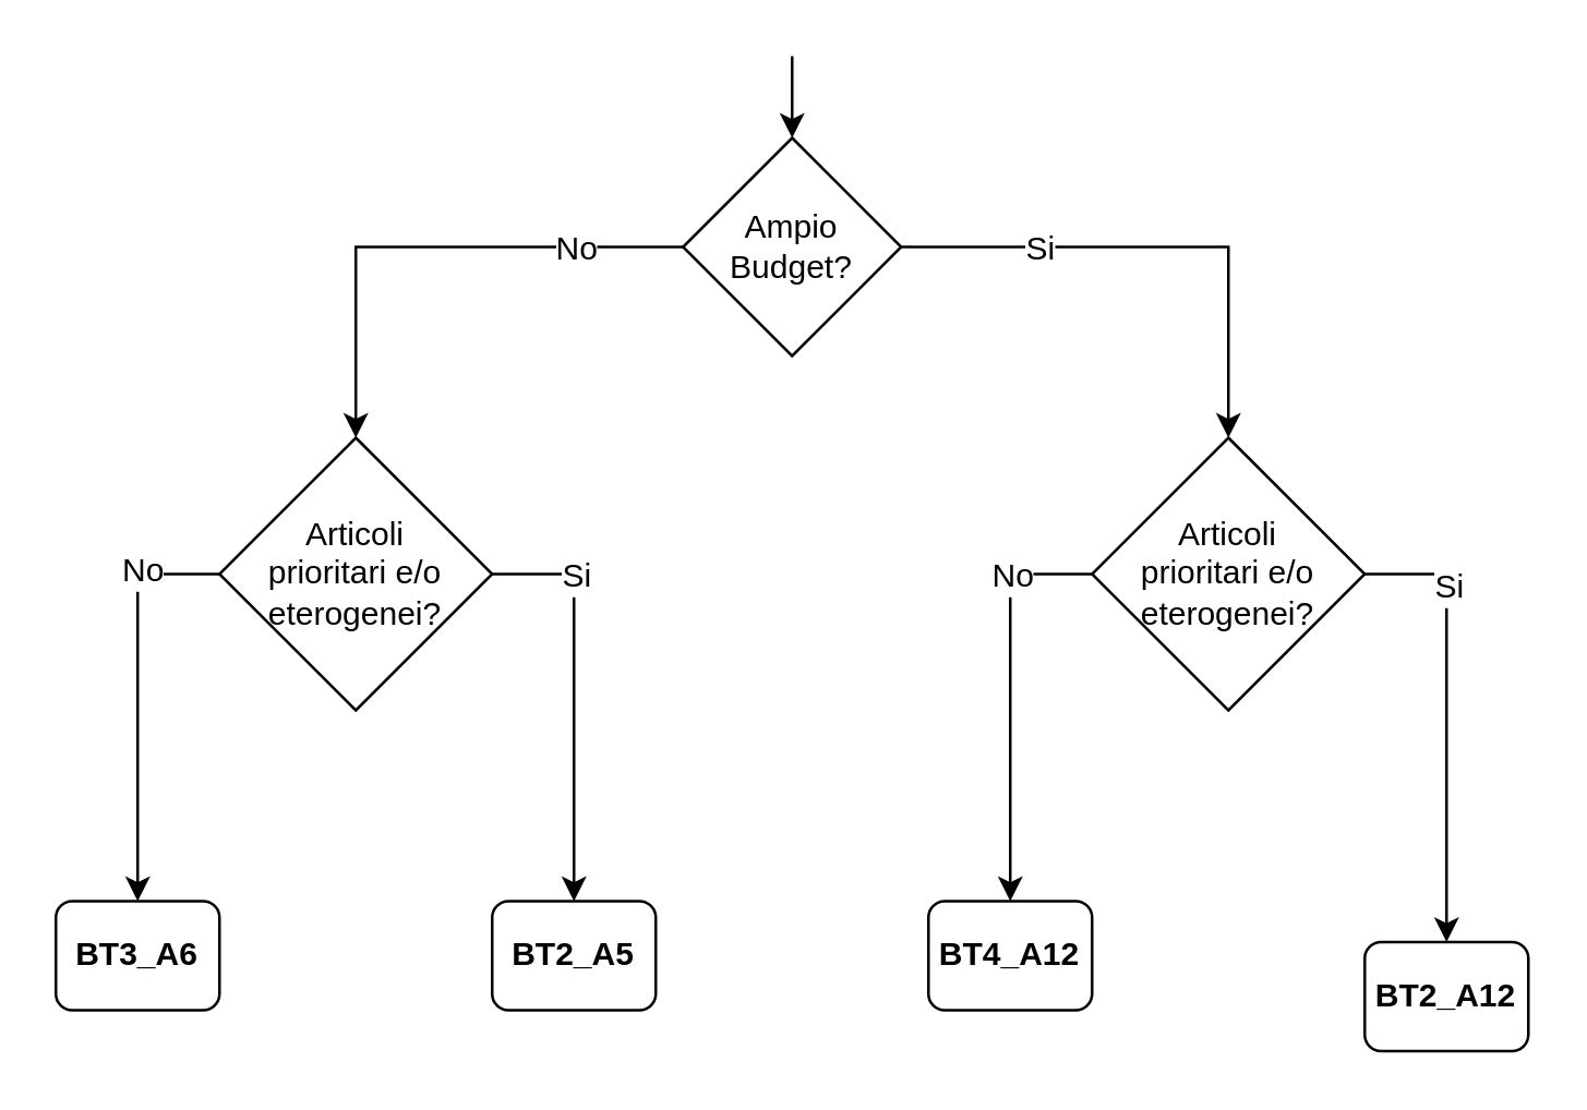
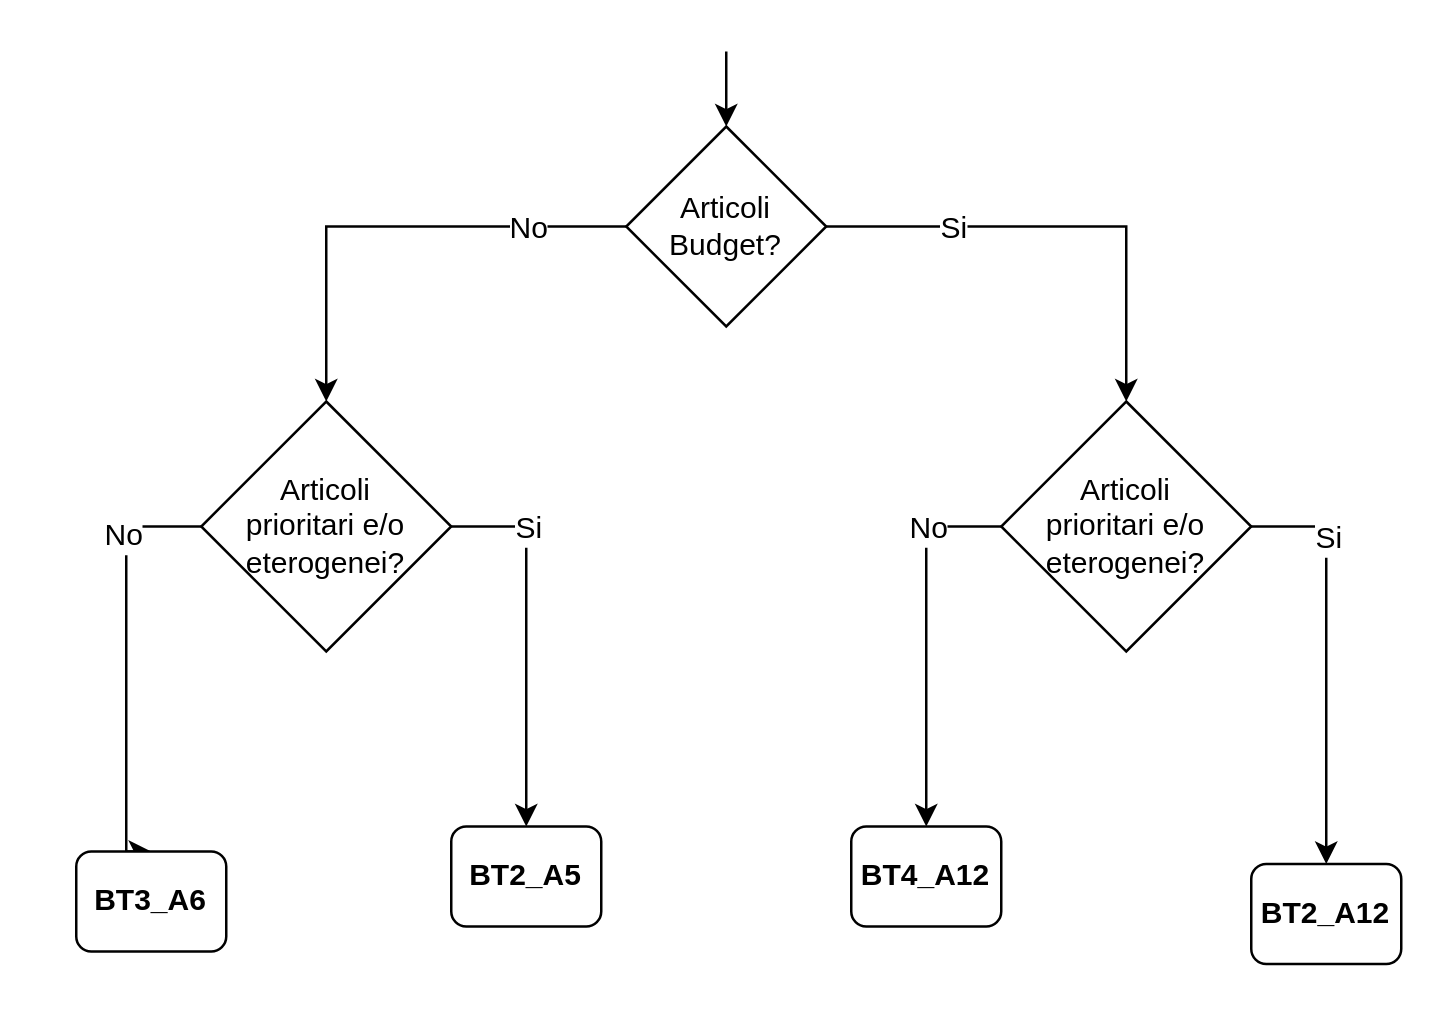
  <mxCell id="0" />
  <mxCell id="1" parent="0" />
  <mxCell id="2" style="edgeStyle=orthogonalEdgeStyle;rounded=0;orthogonalLoop=1;jettySize=auto;html=1;entryX=0.5;entryY=0;entryDx=0;entryDy=0;" parent="1" source="6" target="11" edge="1"><mxGeometry relative="1" as="geometry"><mxPoint x="210" y="250" as="targetPoint" /><Array as="points"><mxPoint x="130" y="90" /></Array></mxGeometry></mxCell>
  <mxCell id="3" value="No" style="text;html=1;resizable=0;points=[];align=center;verticalAlign=middle;labelBackgroundColor=#ffffff;" parent="2" vertex="1" connectable="0"><mxGeometry x="-0.505" y="3" relative="1" as="geometry"><mxPoint x="7" y="-3" as="offset" /></mxGeometry></mxCell>
  <mxCell id="4" style="edgeStyle=orthogonalEdgeStyle;rounded=0;orthogonalLoop=1;jettySize=auto;html=1;entryX=0.5;entryY=0;entryDx=0;entryDy=0;" parent="1" source="6" target="20" edge="1"><mxGeometry relative="1" as="geometry"><mxPoint x="450" y="170" as="targetPoint" /><Array as="points"><mxPoint x="450" y="90" /></Array></mxGeometry></mxCell>
  <mxCell id="5" value="Si" style="text;html=1;resizable=0;points=[];align=center;verticalAlign=middle;labelBackgroundColor=#ffffff;" parent="4" vertex="1" connectable="0"><mxGeometry x="-0.168" y="-2" relative="1" as="geometry"><mxPoint x="-29" y="-2" as="offset" /></mxGeometry></mxCell>
- <mxCell id="6" value="Ampio Budget?&lt;br&gt;" style="rhombus;whiteSpace=wrap;html=1;" parent="1" vertex="1"><mxGeometry x="250" y="50" width="80" height="80" as="geometry" /></mxCell>
+ <mxCell id="6" value="Articoli Budget?&lt;br&gt;" style="rhombus;whiteSpace=wrap;html=1;" parent="1" vertex="1"><mxGeometry x="250" y="50" width="80" height="80" as="geometry" /></mxCell>
  <mxCell id="7" style="edgeStyle=orthogonalEdgeStyle;rounded=0;orthogonalLoop=1;jettySize=auto;html=1;entryX=0.5;entryY=0;entryDx=0;entryDy=0;" parent="1" source="11" target="16" edge="1"><mxGeometry relative="1" as="geometry"><mxPoint x="250" y="330" as="targetPoint" /><Array as="points"><mxPoint x="210" y="210" /></Array></mxGeometry></mxCell>
  <mxCell id="8" value="Si" style="text;html=1;resizable=0;points=[];align=center;verticalAlign=middle;labelBackgroundColor=#ffffff;" parent="7" vertex="1" connectable="0"><mxGeometry x="-0.6" y="-4" relative="1" as="geometry"><mxPoint x="4" as="offset" /></mxGeometry></mxCell>
  <mxCell id="9" style="edgeStyle=orthogonalEdgeStyle;rounded=0;orthogonalLoop=1;jettySize=auto;html=1;entryX=0.5;entryY=0;entryDx=0;entryDy=0;" parent="1" source="11" target="17" edge="1"><mxGeometry relative="1" as="geometry"><mxPoint x="10" y="330" as="targetPoint" /><Array as="points"><mxPoint x="50" y="210" /></Array></mxGeometry></mxCell>
  <mxCell id="10" value="No" style="text;html=1;resizable=0;points=[];align=center;verticalAlign=middle;labelBackgroundColor=#ffffff;" parent="9" vertex="1" connectable="0"><mxGeometry x="-0.613" y="-2" relative="1" as="geometry"><mxPoint as="offset" /></mxGeometry></mxCell>
  <mxCell id="11" value="&lt;font style=&quot;font-size: 12px&quot;&gt;Articoli &lt;br&gt;prioritari&amp;nbsp;e/o &lt;br&gt;eterogenei?&lt;/font&gt;" style="rhombus;whiteSpace=wrap;html=1;" parent="1" vertex="1"><mxGeometry x="80" y="160" width="100" height="100" as="geometry" /></mxCell>
  <mxCell id="12" style="edgeStyle=orthogonalEdgeStyle;rounded=0;orthogonalLoop=1;jettySize=auto;html=1;entryX=0.5;entryY=0;entryDx=0;entryDy=0;" parent="1" target="18" edge="1"><mxGeometry relative="1" as="geometry"><mxPoint x="330" y="330" as="targetPoint" /><mxPoint x="410" y="210" as="sourcePoint" /><Array as="points"><mxPoint x="370" y="210" /></Array></mxGeometry></mxCell>
  <mxCell id="13" value="No" style="text;html=1;resizable=0;points=[];align=center;verticalAlign=middle;labelBackgroundColor=#ffffff;" parent="12" vertex="1" connectable="0"><mxGeometry x="-0.5" y="15" relative="1" as="geometry"><mxPoint x="-15" as="offset" /></mxGeometry></mxCell>
  <mxCell id="14" style="edgeStyle=orthogonalEdgeStyle;rounded=0;orthogonalLoop=1;jettySize=auto;html=1;entryX=0.5;entryY=0;entryDx=0;entryDy=0;" parent="1" target="19" edge="1"><mxGeometry relative="1" as="geometry"><mxPoint x="570" y="330" as="targetPoint" /><mxPoint x="490" y="210" as="sourcePoint" /><Array as="points"><mxPoint x="530" y="210" /></Array></mxGeometry></mxCell>
  <mxCell id="15" value="Si" style="text;html=1;resizable=0;points=[];align=center;verticalAlign=middle;labelBackgroundColor=#ffffff;" parent="14" vertex="1" connectable="0"><mxGeometry x="-0.5" y="-14" relative="1" as="geometry"><mxPoint x="14" as="offset" /></mxGeometry></mxCell>
  <mxCell id="16" value="&lt;span&gt;BT2_A5&lt;/span&gt;" style="rounded=1;whiteSpace=wrap;html=1;fontStyle=1" parent="1" vertex="1"><mxGeometry x="180" y="330" width="60" height="40" as="geometry" /></mxCell>
- <mxCell id="17" value="BT3_A6" style="rounded=1;whiteSpace=wrap;html=1;fontStyle=1" parent="1" vertex="1"><mxGeometry x="20" y="330" width="60" height="40" as="geometry" /></mxCell>
+ <mxCell id="17" value="BT3_A6" style="rounded=1;whiteSpace=wrap;html=1;fontStyle=1" parent="1" vertex="1"><mxGeometry x="30" y="340" width="60" height="40" as="geometry" /></mxCell>
  <mxCell id="18" value="&lt;span&gt;BT4_A12&lt;/span&gt;" style="rounded=1;whiteSpace=wrap;html=1;fontStyle=1" parent="1" vertex="1"><mxGeometry x="340" y="330" width="60" height="40" as="geometry" /></mxCell>
  <mxCell id="19" value="&lt;span&gt;BT2_A12&lt;/span&gt;" style="rounded=1;whiteSpace=wrap;html=1;fontStyle=1" parent="1" vertex="1"><mxGeometry x="500" y="345" width="60" height="40" as="geometry" /></mxCell>
  <mxCell id="20" value="&lt;font style=&quot;font-size: 12px&quot;&gt;Articoli &lt;br&gt;prioritari&amp;nbsp;e/o &lt;br&gt;eterogenei?&lt;/font&gt;" style="rhombus;whiteSpace=wrap;html=1;" parent="1" vertex="1"><mxGeometry x="400" y="160" width="100" height="100" as="geometry" /></mxCell>
  <mxCell id="21" value="" style="endArrow=classic;html=1;entryX=0.5;entryY=0;entryDx=0;entryDy=0;" parent="1" target="6" edge="1"><mxGeometry width="50" height="50" relative="1" as="geometry"><mxPoint x="290" y="20" as="sourcePoint" /><mxPoint x="70" y="390" as="targetPoint" /></mxGeometry></mxCell>
